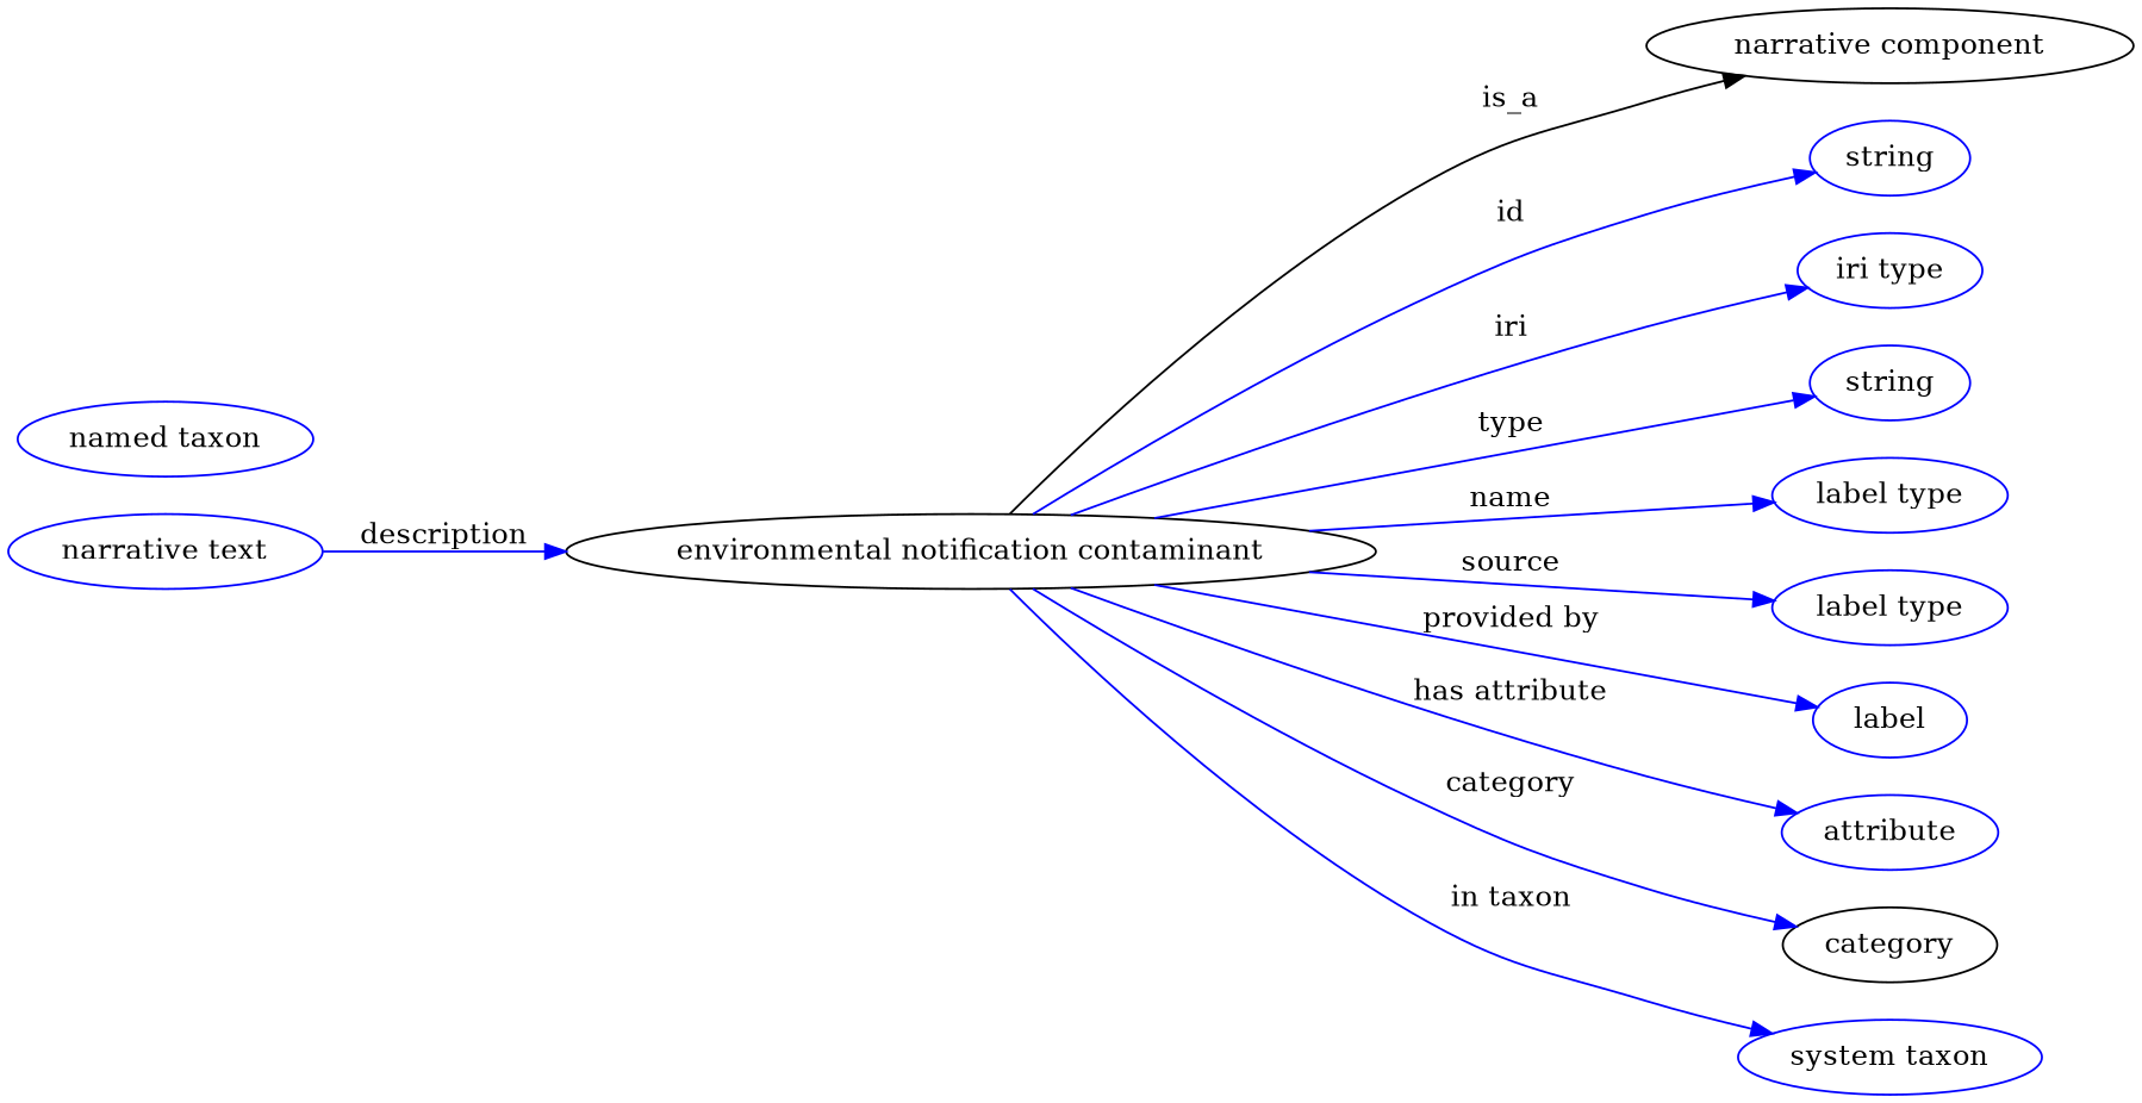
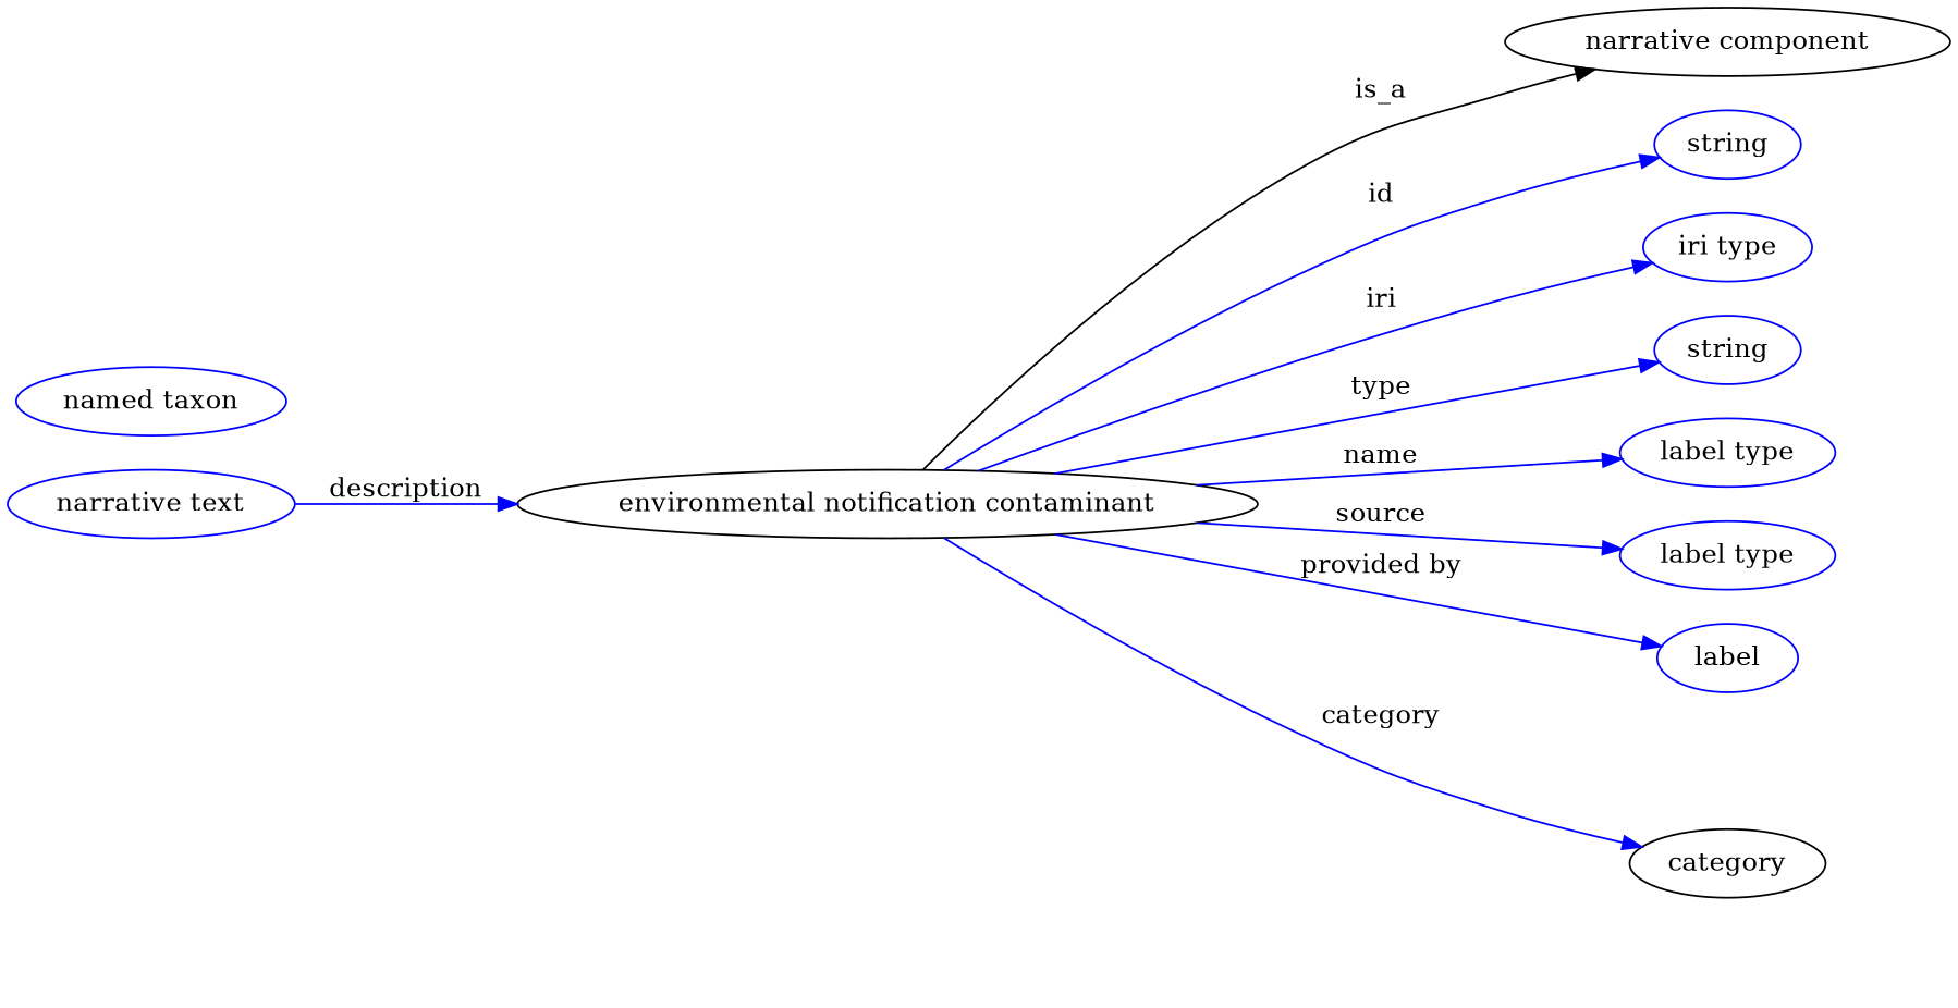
  digraph {
    rankdir=LR
    node [color=blue]
    edge [color=blue style=solid]
    n1 [height=0.5 label="environmental notification contaminant" width=5.3981 color=""]
    n2 [height=0.5 label="narrative component" width=3.2497 color=""]
    n3 [height=0.5 label=string width=1.0652]
    n4 [height=0.5 label="iri type" width=1.2277]
    n5 [height=0.5 label=string width=1.0652]
    n6 [height=0.5 label="label type" width=1.5707]
    n7 [height=0.5 label="label type" width=1.5707]
    n8 [height=0.5 label=label width=1.0291]
-   n9 [height=0.5 label=attribute width=1.4443]
    category [height=0.5 width=1.4263 color=""]
-   n11 [height=0.5 label="system taxon" width=2.022]
    n12 [height=0.5 label="narrative text" width=2.0943]
    n13 [height=0.5 label="named taxon" width=1.9318]
    n1 -> n2 [label=is_a color="" style=""]
    n1 -> n3 [label=id]
    n1 -> n4 [label=iri]
    n1 -> n5 [label=type]
    n1 -> n6 [label=name]
    n1 -> n7 [label=source]
    n1 -> n8 [label="provided by"]
-   n1 -> n9 [label="has attribute"]
    n1 -> category [label=category]
-   n1 -> n11 [label="in taxon"]
    n12 -> n1 [label=description]
  }
